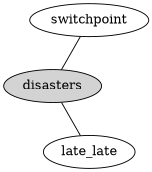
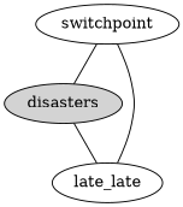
  digraph {
    edge [arrowhead=none]
    disasters [style=filled]
    n2 [label=late_late]
    switchpoint
    disasters -> n2
    switchpoint -> disasters
+   switchpoint -> n2
  }
